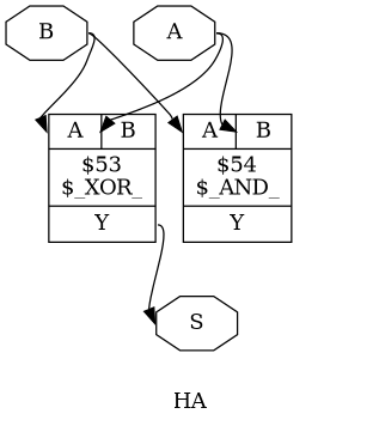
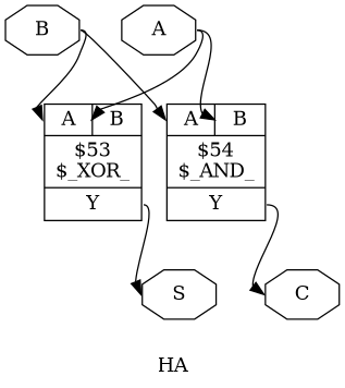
  digraph {
    label=HA
    rankdir=TB
    remincross=true
    node [color=black fontcolor=black shape=octagon]
    edge [color=black headport="p2:w" tailport=e]
    n1 [label=A]
    n2 [label="{{<p1> A|<p2> B}|$53\n$_XOR_|{<p5> Y}}" shape=record color="" fontcolor=""]
    n3 [label="{{<p1> A|<p2> B}|$54\n$_AND_|{<p5> Y}}" shape=record color="" fontcolor=""]
    n4 [label=B]
+   n5 [label=C]
    n6 [label=S]
    n1 -> n2
    n1 -> n3
    n2 -> n6 [headport=w tailport="p5:e"]
+   n3 -> n5 [headport=w tailport="p5:e"]
    n4 -> n2 [headport="p1:w"]
    n4 -> n3 [headport="p1:w"]
  }
